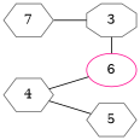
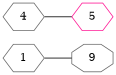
  graph {
    rankdir=LR
    node [color=gray40 shape=hexagon]
-   1 [label=7]
+   1
    4
-   3 [shape=octagon]
-   5
-   6 [color=deeppink shape=ellipse]
+   3 [shape=octagon label=9]
+   5 [color=deeppink]
    subgraph sub_1 {
      rank=same
      1
      4
    }
    subgraph sub_2 {
      rank=same
      3
      5
-     6
    }
    1 -- 3
    4 -- 5
-   4 -- 6
-   3 -- 6
  }
